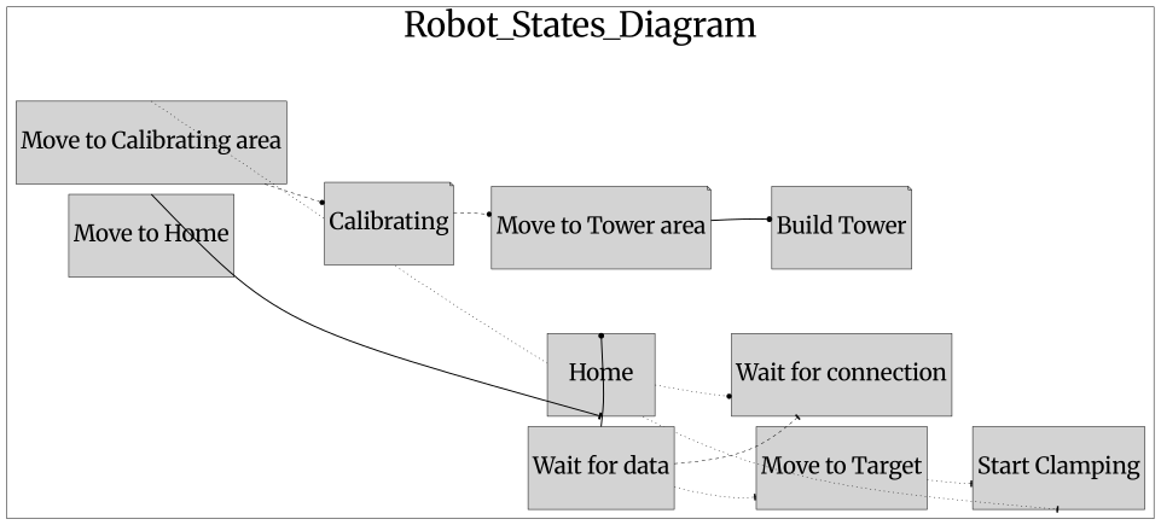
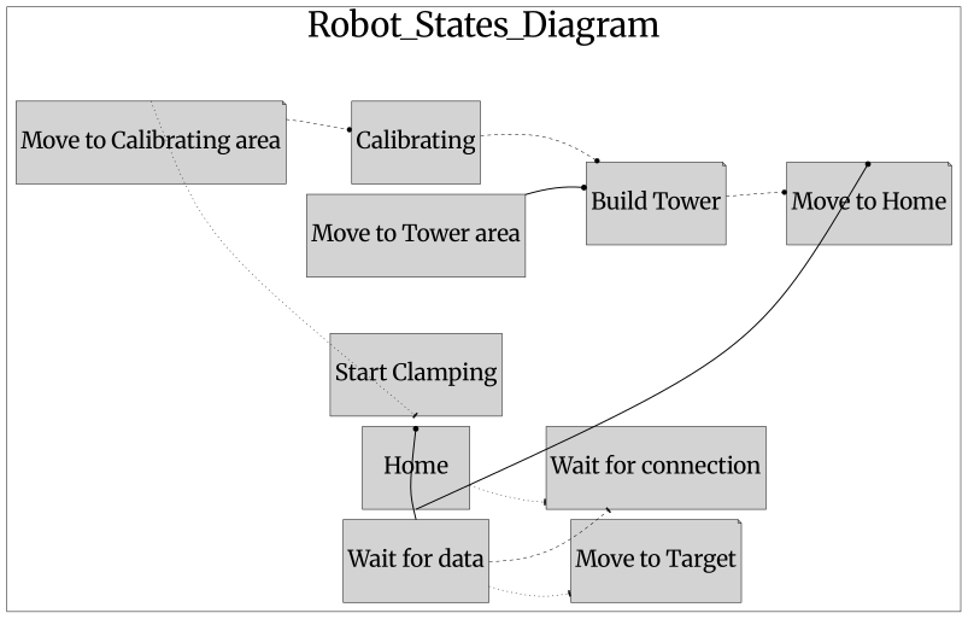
  digraph {
    fontname=Merriweather
    rankdir=LR
    splines=curved
    node [fontname=Merriweather fontsize=40 shape=box style=filled]
    edge [arrowhead=tee fontname=Merriweather splines=curved style=dotted]
-   n1 [height=2 label="Move to Target" width=2.6]
+   n1 [height=2 label="Move to Target" shape=note width=2.6]
    n2 [height=2 label="Start Clamping" width=2.6]
    n3 [height=2 label=Home width=2.6]
    n4 [height=2 label="Wait for connection" width=2.6]
    n5 [height=2 label="Wait for data" width=2.6]
-   n6 [height=2 label="Move to Calibrating area" width=2.6]
-   n7 [height=2 label=Calibrating shape=note width=2.6]
-   n8 [height=2 label="Move to Tower area" shape=note width=2.6]
+   n6 [height=2 label="Move to Calibrating area" shape=note width=2.6]
+   n7 [height=2 label=Calibrating width=2.6]
+   n8 [height=2 label="Move to Tower area" width=2.6]
    n9 [height=2 label="Build Tower" shape=note width=2.6]
-   n10 [height=2 label="Move to Home" width=2.6]
+   n10 [height=2 label="Move to Home" shape=note width=2.6]
    invisible_node [height=0 shape=none style=invis width=0]
    subgraph cluster_1 {
      dir=right
      fontsize=60
      label=Robot_States_Diagram
      invisible_node
      subgraph cluster_2 {
        dir=right
        fontsize=60
        label=Robot_States_Diagram
        rank=same
        style=invis
        n1
        n2
        n3
        n4
        n5
      }
      subgraph cluster_3 {
        dir=right
        fontsize=60
        label=Robot_States_Diagram
        rank=same
        style=invis
        n6
        n7
        n8
        n9
        n10
      }
    }
-   n1 -> n2
    n2 -> n6 [constraint=false headport=n tailport=s]
-   n3 -> n4 [arrowhead=dot]
+   n3 -> n4
    n3 -> n5 [arrowhead=dot constraint=false curvature=0.2 headport=n style=bold tailport=n]
    n5 -> n1
    n5 -> n4 [style=dashed]
    n6 -> n7 [arrowhead=dot style=dashed]
-   n7 -> n8 [arrowhead=dot style=dashed]
+   n7 -> n9 [arrowhead=dot style=dashed]
    n8 -> n9 [arrowhead=dot style=bold]
-   n10 -> n3 [constraint=false headport=s style=bold tailport=n]
+   n9 -> n10 [arrowhead=dot style=dashed]
+   n10 -> n3 [arrowhead=dot constraint=false headport=s style=bold tailport=n]
    invisible_node -> n5 [style=invis arrowhead=""]
    invisible_node -> n8 [style=invis arrowhead=""]
  }
